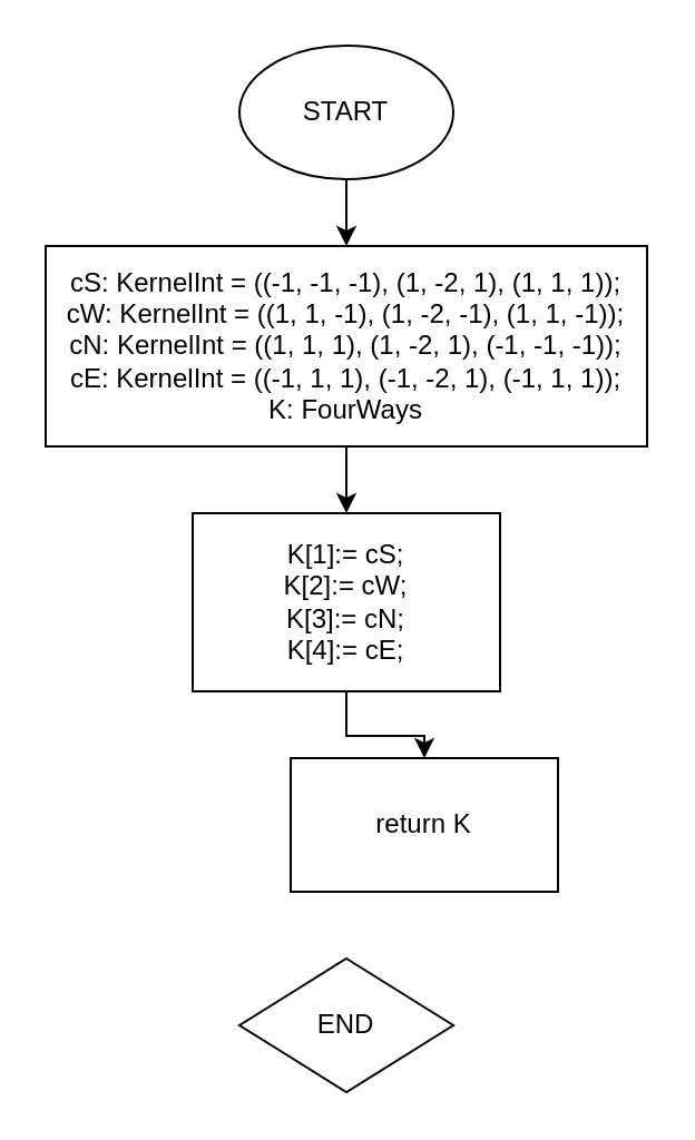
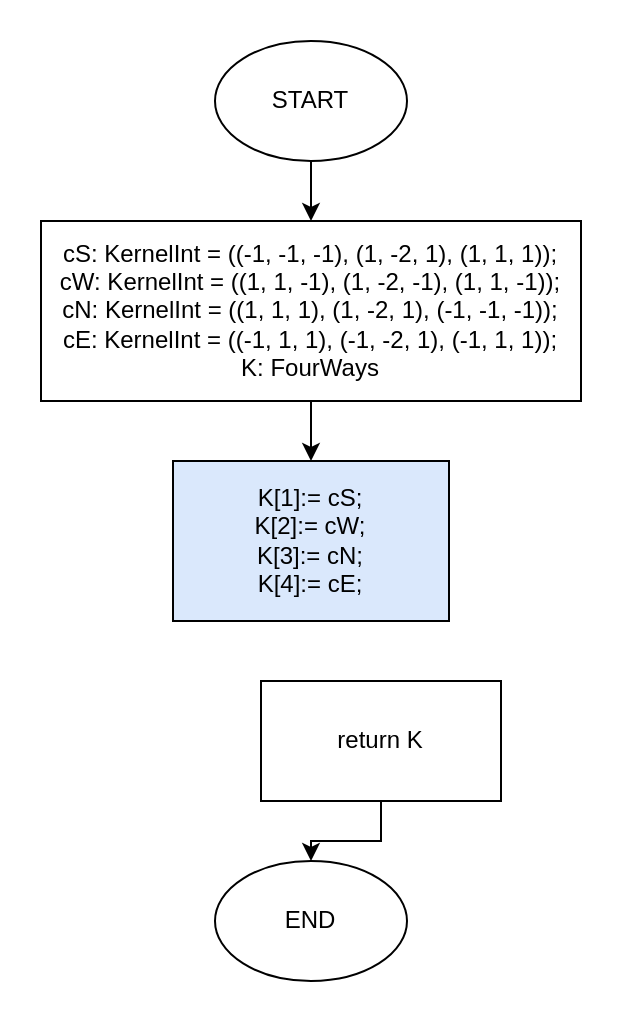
  <mxCell id="0" />
  <mxCell id="1" parent="0" />
  <mxCell id="2" value="" style="edgeStyle=orthogonalEdgeStyle;rounded=0;orthogonalLoop=1;jettySize=auto;html=1;" edge="1" parent="1" source="3" target="5"><mxGeometry relative="1" as="geometry" /></mxCell>
  <mxCell id="3" value="START" style="ellipse;whiteSpace=wrap;html=1;" vertex="1" parent="1"><mxGeometry x="107" y="20" width="96" height="60" as="geometry" /></mxCell>
  <mxCell id="4" value="" style="edgeStyle=orthogonalEdgeStyle;rounded=0;orthogonalLoop=1;jettySize=auto;html=1;" edge="1" parent="1" source="5" target="7"><mxGeometry relative="1" as="geometry" /></mxCell>
  <mxCell id="5" value="cS: KernelInt = ((-1, -1, -1), (1, -2, 1), (1, 1, 1));&lt;br&gt;cW: KernelInt = ((1, 1, -1), (1, -2, -1), (1, 1, -1));&lt;br&gt;cN: KernelInt = ((1, 1, 1), (1, -2, 1), (-1, -1, -1));&lt;br&gt;cE: KernelInt = ((-1, 1, 1), (-1, -2, 1), (-1, 1, 1));&lt;br&gt;K: FourWays" style="rounded=0;whiteSpace=wrap;html=1;" vertex="1" parent="1"><mxGeometry x="20" y="110" width="270" height="90" as="geometry" /></mxCell>
- <mxCell id="6" value="" style="edgeStyle=orthogonalEdgeStyle;rounded=0;orthogonalLoop=1;jettySize=auto;html=1;" edge="1" parent="1" source="7" target="9"><mxGeometry relative="1" as="geometry" /></mxCell>
- <mxCell id="7" value="&lt;div&gt;K[1]:= cS;&lt;/div&gt;&lt;div&gt;K[2]:= cW;&lt;/div&gt;&lt;div&gt;K[3]:= cN;&lt;/div&gt;&lt;div&gt;K[4]:= cE;&lt;/div&gt;" style="rounded=0;whiteSpace=wrap;html=1;" vertex="1" parent="1"><mxGeometry x="86" y="230" width="138" height="80" as="geometry" /></mxCell>
+ <mxCell id="7" value="&lt;div&gt;K[1]:= cS;&lt;/div&gt;&lt;div&gt;K[2]:= cW;&lt;/div&gt;&lt;div&gt;K[3]:= cN;&lt;/div&gt;&lt;div&gt;K[4]:= cE;&lt;/div&gt;" style="rounded=0;whiteSpace=wrap;html=1;fillColor=#dae8fc;" vertex="1" parent="1"><mxGeometry x="86" y="230" width="138" height="80" as="geometry" /></mxCell>
+ <mxCell id="8" value="" style="edgeStyle=orthogonalEdgeStyle;rounded=0;orthogonalLoop=1;jettySize=auto;html=1;" edge="1" parent="1" source="9" target="10"><mxGeometry relative="1" as="geometry" /></mxCell>
  <mxCell id="9" value="return K" style="rounded=0;whiteSpace=wrap;html=1;" vertex="1" parent="1"><mxGeometry x="130" y="340" width="120" height="60" as="geometry" /></mxCell>
- <mxCell id="10" value="END" style="rhombus;whiteSpace=wrap;html=1;" vertex="1" parent="1"><mxGeometry x="107" y="430" width="96" height="60" as="geometry" /></mxCell>
+ <mxCell id="10" value="END" style="ellipse;whiteSpace=wrap;html=1;" vertex="1" parent="1"><mxGeometry x="107" y="430" width="96" height="60" as="geometry" /></mxCell>
